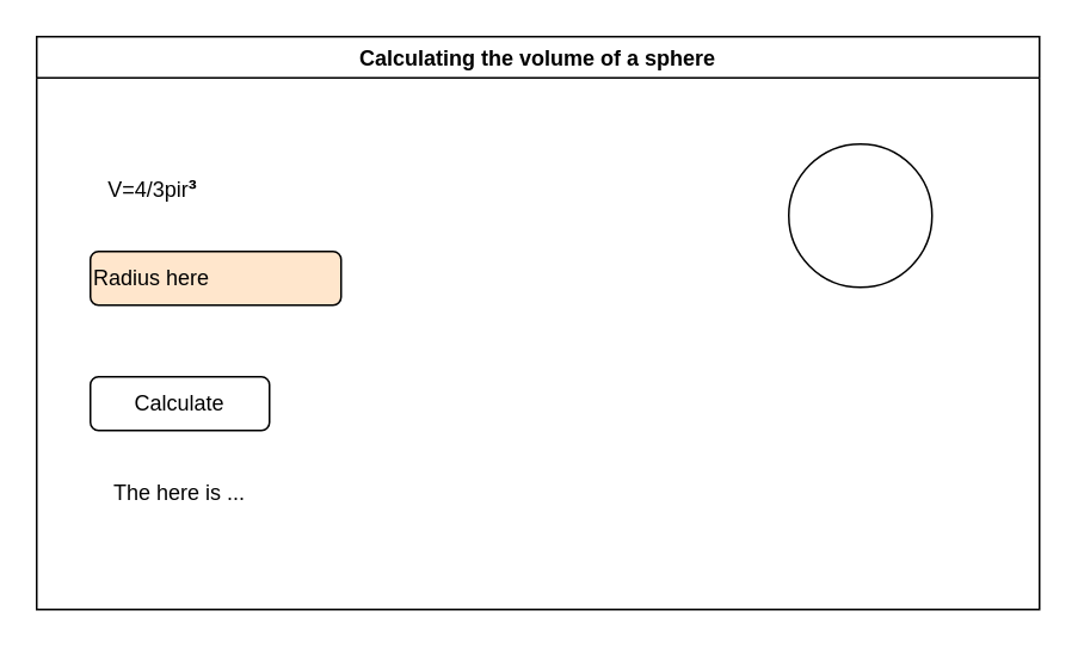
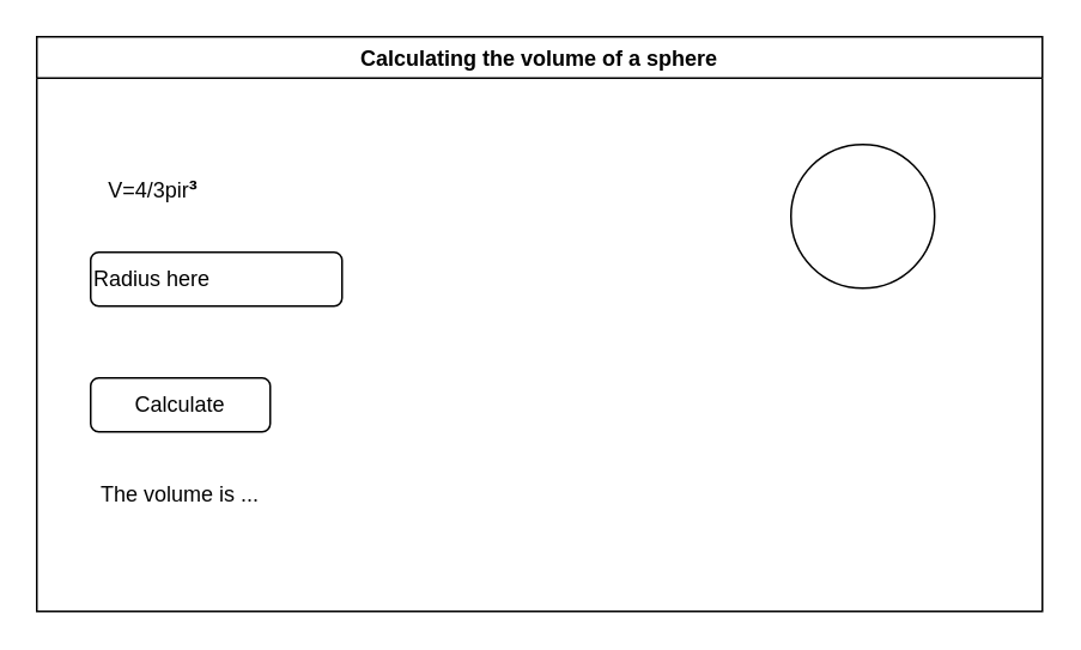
  <mxCell id="0" />
  <mxCell id="1" parent="0" />
  <mxCell id="2" value="Calculating the volume of a sphere" style="swimlane;labelBorderColor=none;labelBackgroundColor=default;swimlaneFillColor=none;" parent="1" vertex="1"><mxGeometry x="20" y="20" width="560" height="320" as="geometry" /></mxCell>
  <mxCell id="3" value="" style="ellipse;whiteSpace=wrap;html=1;aspect=fixed;" parent="2" vertex="1"><mxGeometry x="420" y="60" width="80" height="80" as="geometry" /></mxCell>
- <mxCell id="4" value="Radius here" style="rounded=1;whiteSpace=wrap;html=1;align=left;fillColor=#ffe6cc;" vertex="1" parent="2"><mxGeometry x="30" y="120" width="140" height="30" as="geometry" /></mxCell>
+ <mxCell id="4" value="Radius here" style="rounded=1;whiteSpace=wrap;html=1;align=left;" vertex="1" parent="2"><mxGeometry x="30" y="120" width="140" height="30" as="geometry" /></mxCell>
  <mxCell id="5" value="Calculate" style="rounded=1;whiteSpace=wrap;html=1;align=center;" vertex="1" parent="2"><mxGeometry x="30" y="190" width="100" height="30" as="geometry" /></mxCell>
  <mxCell id="6" value="&lt;font color=&quot;#050505&quot;&gt;V=4/3pir&lt;b style=&quot;font-family: &amp;#34;arial&amp;#34; , sans-serif ; font-size: 14px ; text-align: left&quot;&gt;³&lt;/b&gt;&lt;/font&gt;" style="text;html=1;strokeColor=none;fillColor=none;align=center;verticalAlign=middle;whiteSpace=wrap;rounded=0;" vertex="1" parent="2"><mxGeometry x="35" y="70" width="60" height="30" as="geometry" /></mxCell>
- <mxCell id="7" value="&lt;font color=&quot;#030303&quot;&gt;The here is ...&lt;/font&gt;" style="text;html=1;strokeColor=none;fillColor=none;align=center;verticalAlign=middle;whiteSpace=wrap;rounded=0;" vertex="1" parent="2"><mxGeometry x="30" y="240" width="100" height="30" as="geometry" /></mxCell>
+ <mxCell id="7" value="&lt;font color=&quot;#030303&quot;&gt;The volume is ...&lt;/font&gt;" style="text;html=1;strokeColor=none;fillColor=none;align=center;verticalAlign=middle;whiteSpace=wrap;rounded=0;" vertex="1" parent="2"><mxGeometry x="30" y="240" width="100" height="30" as="geometry" /></mxCell>
